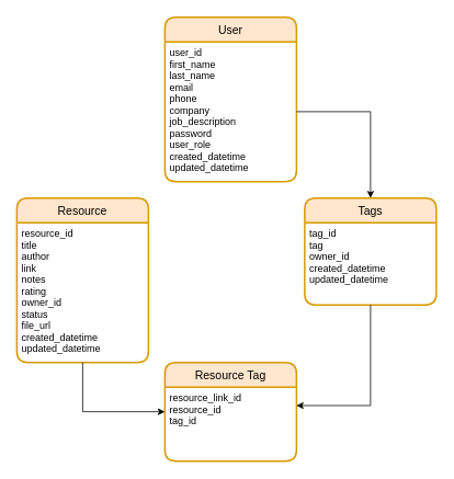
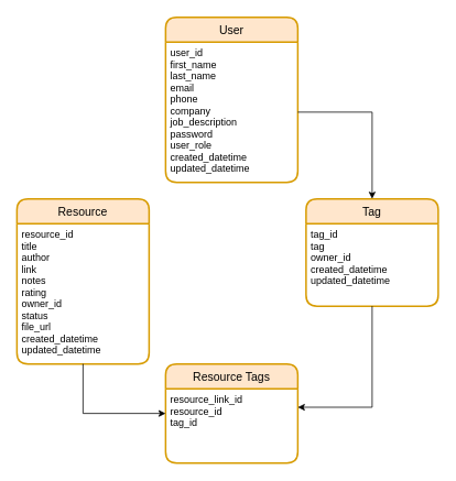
  <mxCell id="0" />
  <mxCell id="1" parent="0" />
  <mxCell id="2" value="User" style="swimlane;childLayout=stackLayout;horizontal=1;startSize=30;horizontalStack=0;rounded=1;fontSize=14;fontStyle=0;strokeWidth=2;resizeParent=0;resizeLast=1;shadow=0;dashed=0;align=center;fillColor=#ffe6cc;strokeColor=#d79b00;" parent="1" vertex="1"><mxGeometry x="200" y="20" width="160" height="200" as="geometry" /></mxCell>
  <mxCell id="3" value="user_id&#10;first_name&#10;last_name&#10;email&#10;phone&#10;company&#10;job_description&#10;password&#10;user_role&#10;created_datetime&#10;updated_datetime" style="align=left;strokeColor=none;fillColor=none;spacingLeft=4;fontSize=12;verticalAlign=top;resizable=0;rotatable=0;part=1;" parent="2" vertex="1"><mxGeometry y="30" width="160" height="170" as="geometry" /></mxCell>
  <mxCell id="4" style="edgeStyle=orthogonalEdgeStyle;rounded=0;orthogonalLoop=1;jettySize=auto;html=1;exitX=0.5;exitY=1;exitDx=0;exitDy=0;" parent="2" source="3" target="3" edge="1"><mxGeometry relative="1" as="geometry" /></mxCell>
  <mxCell id="5" value="Resource" style="swimlane;childLayout=stackLayout;horizontal=1;startSize=30;horizontalStack=0;rounded=1;fontSize=14;fontStyle=0;strokeWidth=2;resizeParent=0;resizeLast=1;shadow=0;dashed=0;align=center;fillColor=#ffe6cc;strokeColor=#d79b00;" parent="1" vertex="1"><mxGeometry x="20" y="240" width="160" height="200" as="geometry" /></mxCell>
  <mxCell id="6" value="resource_id&#10;title&#10;author&#10;link&#10;notes&#10;rating&#10;owner_id&#10;status&#10;file_url&#10;created_datetime&#10;updated_datetime" style="align=left;strokeColor=none;fillColor=none;spacingLeft=4;fontSize=12;verticalAlign=top;resizable=0;rotatable=0;part=1;" parent="5" vertex="1"><mxGeometry y="30" width="160" height="170" as="geometry" /></mxCell>
- <mxCell id="7" value="Tags" style="swimlane;childLayout=stackLayout;horizontal=1;startSize=30;horizontalStack=0;rounded=1;fontSize=14;fontStyle=0;strokeWidth=2;resizeParent=0;resizeLast=1;shadow=0;dashed=0;align=center;fillColor=#ffe6cc;strokeColor=#d79b00;" parent="1" vertex="1"><mxGeometry x="370" y="240" width="160" height="130" as="geometry" /></mxCell>
+ <mxCell id="7" value="Tag" style="swimlane;childLayout=stackLayout;horizontal=1;startSize=30;horizontalStack=0;rounded=1;fontSize=14;fontStyle=0;strokeWidth=2;resizeParent=0;resizeLast=1;shadow=0;dashed=0;align=center;fillColor=#ffe6cc;strokeColor=#d79b00;" parent="1" vertex="1"><mxGeometry x="370" y="240" width="160" height="130" as="geometry" /></mxCell>
  <mxCell id="8" value="tag_id&#10;tag&#10;owner_id&#10;created_datetime&#10;updated_datetime" style="align=left;strokeColor=none;fillColor=none;spacingLeft=4;fontSize=12;verticalAlign=top;resizable=0;rotatable=0;part=1;" parent="7" vertex="1"><mxGeometry y="30" width="160" height="100" as="geometry" /></mxCell>
- <mxCell id="9" value="Resource Tag" style="swimlane;childLayout=stackLayout;horizontal=1;startSize=30;horizontalStack=0;rounded=1;fontSize=14;fontStyle=0;strokeWidth=2;resizeParent=0;resizeLast=1;shadow=0;dashed=0;align=center;fillColor=#ffe6cc;strokeColor=#d79b00;" parent="1" vertex="1"><mxGeometry x="200" y="440" width="160" height="120" as="geometry" /></mxCell>
+ <mxCell id="9" value="Resource Tags" style="swimlane;childLayout=stackLayout;horizontal=1;startSize=30;horizontalStack=0;rounded=1;fontSize=14;fontStyle=0;strokeWidth=2;resizeParent=0;resizeLast=1;shadow=0;dashed=0;align=center;fillColor=#ffe6cc;strokeColor=#d79b00;" parent="1" vertex="1"><mxGeometry x="200" y="440" width="160" height="120" as="geometry" /></mxCell>
  <mxCell id="10" value="resource_link_id&#10;resource_id&#10;tag_id" style="align=left;strokeColor=none;fillColor=none;spacingLeft=4;fontSize=12;verticalAlign=top;resizable=0;rotatable=0;part=1;" parent="9" vertex="1"><mxGeometry y="30" width="160" height="90" as="geometry" /></mxCell>
  <mxCell id="11" style="edgeStyle=orthogonalEdgeStyle;rounded=0;orthogonalLoop=1;jettySize=auto;html=1;entryX=0;entryY=0.5;entryDx=0;entryDy=0;exitX=0.5;exitY=1;exitDx=0;exitDy=0;" edge="1" parent="1" source="6" target="9"><mxGeometry relative="1" as="geometry" /></mxCell>
  <mxCell id="12" style="edgeStyle=orthogonalEdgeStyle;rounded=0;orthogonalLoop=1;jettySize=auto;html=1;entryX=1;entryY=0.25;entryDx=0;entryDy=0;exitX=0.5;exitY=1;exitDx=0;exitDy=0;" edge="1" parent="1" source="8" target="10"><mxGeometry relative="1" as="geometry" /></mxCell>
  <mxCell id="13" style="edgeStyle=orthogonalEdgeStyle;rounded=0;orthogonalLoop=1;jettySize=auto;html=1;" edge="1" parent="1" source="3" target="7"><mxGeometry relative="1" as="geometry" /></mxCell>
